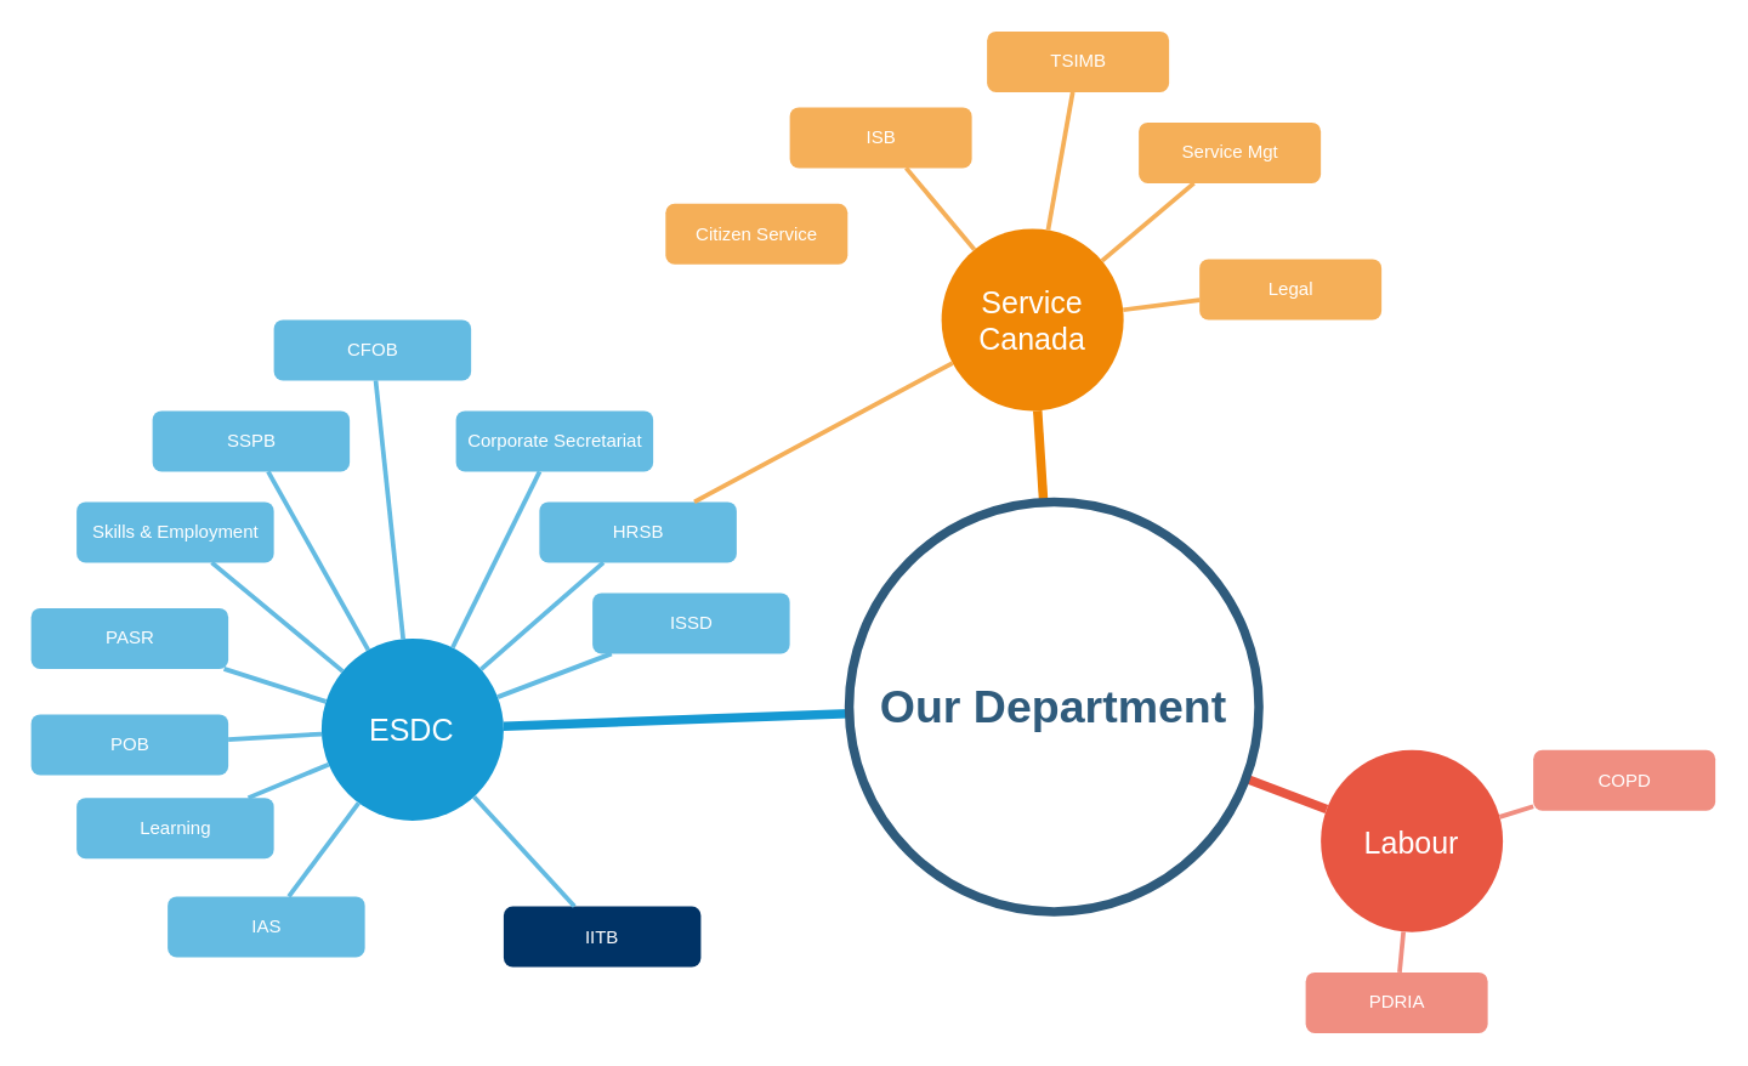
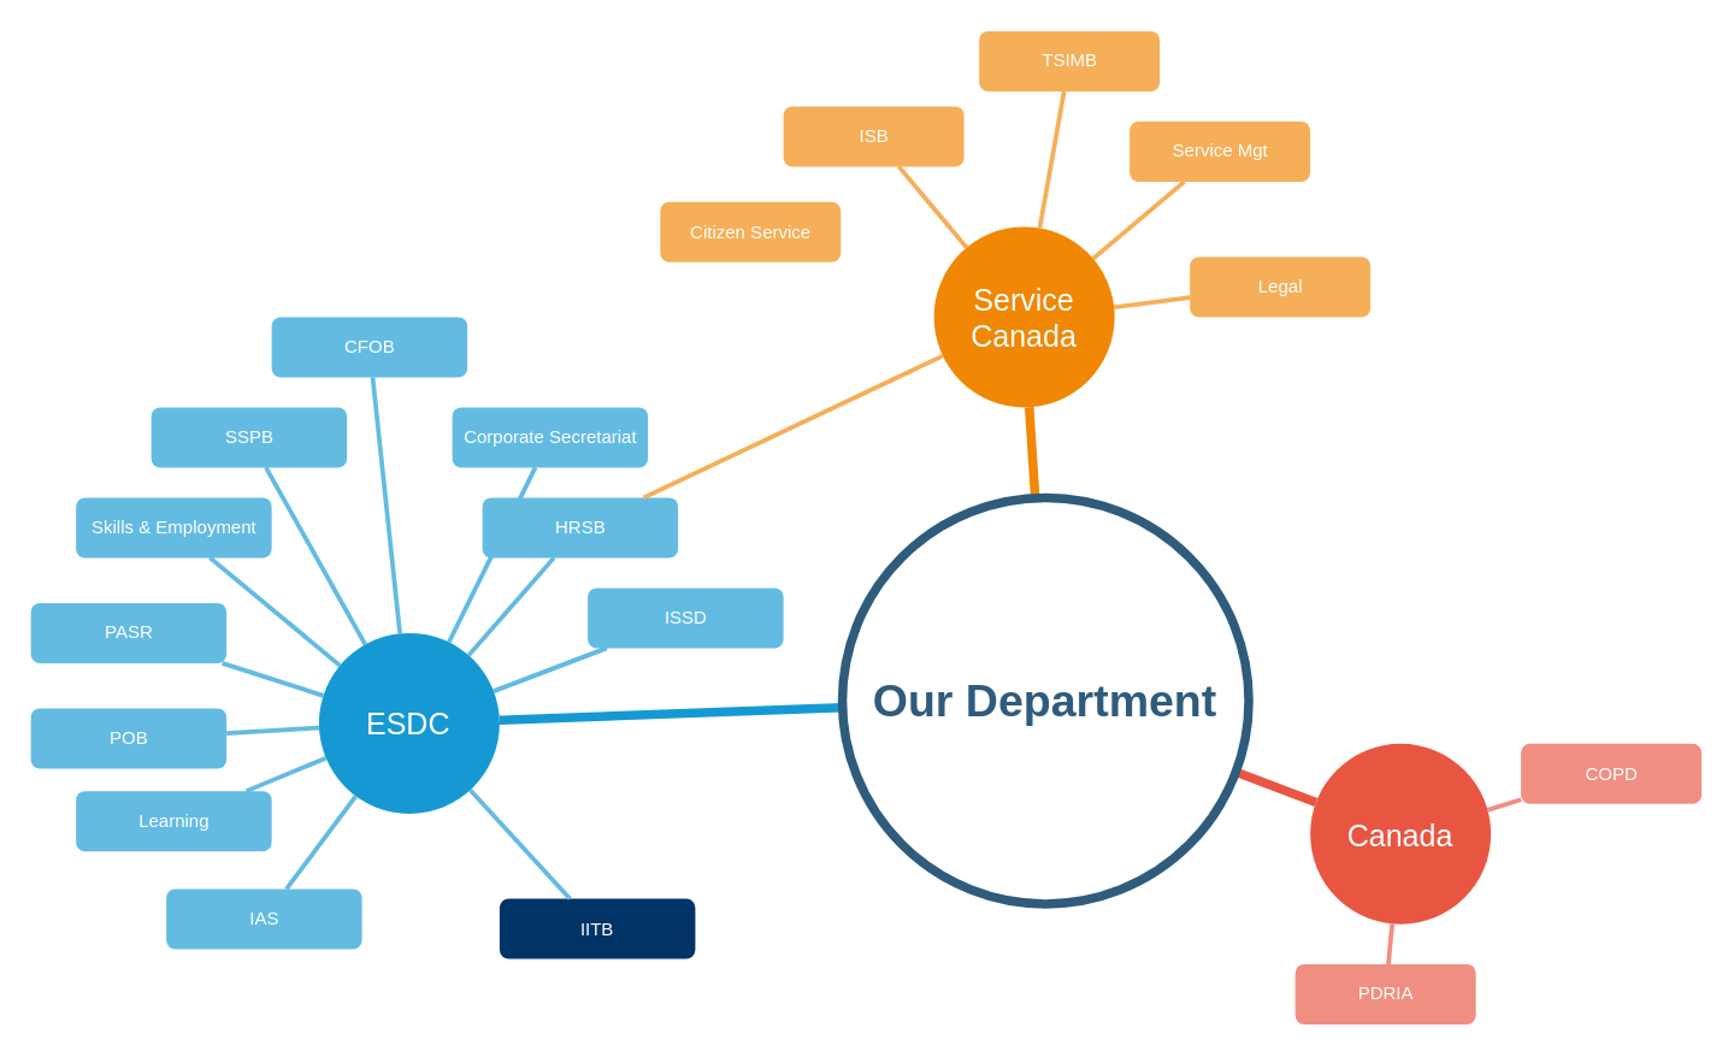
  <mxCell id="0" />
  <mxCell id="1" parent="0" />
  <mxCell id="2" value="ESDC" style="ellipse;whiteSpace=wrap;html=1;shadow=0;fontFamily=Helvetica;fontSize=20;fontColor=#FFFFFF;align=center;strokeWidth=3;fillColor=#1699D3;strokeColor=none;" parent="1" vertex="1"><mxGeometry x="211.43" y="420" width="120" height="120" as="geometry" /></mxCell>
  <mxCell id="3" value="Service Canada" style="ellipse;whiteSpace=wrap;html=1;shadow=0;fontFamily=Helvetica;fontSize=20;fontColor=#FFFFFF;align=center;strokeWidth=3;fillColor=#F08705;strokeColor=none;gradientColor=none;" parent="1" vertex="1"><mxGeometry x="620" y="150" width="120" height="120" as="geometry" /></mxCell>
- <mxCell id="4" value="Labour" style="ellipse;whiteSpace=wrap;html=1;shadow=0;fontFamily=Helvetica;fontSize=20;fontColor=#FFFFFF;align=center;strokeWidth=3;fillColor=#E85642;strokeColor=none;" parent="1" vertex="1"><mxGeometry x="870" y="493.5" width="120" height="120" as="geometry" /></mxCell>
+ <mxCell id="4" value="Canada" style="ellipse;whiteSpace=wrap;html=1;shadow=0;fontFamily=Helvetica;fontSize=20;fontColor=#FFFFFF;align=center;strokeWidth=3;fillColor=#E85642;strokeColor=none;" parent="1" vertex="1"><mxGeometry x="870" y="493.5" width="120" height="120" as="geometry" /></mxCell>
  <mxCell id="5" value="Learning" style="rounded=1;fillColor=#64BBE2;strokeColor=none;strokeWidth=3;shadow=0;html=1;fontColor=#FFFFFF;" parent="1" vertex="1"><mxGeometry x="50" y="525" width="130" height="40" as="geometry" /></mxCell>
  <mxCell id="6" style="endArrow=none;strokeWidth=6;strokeColor=#1699D3;html=1;" parent="1" source="44" target="2" edge="1"><mxGeometry relative="1" as="geometry" /></mxCell>
  <mxCell id="7" style="endArrow=none;strokeWidth=6;strokeColor=#f08705;html=1;" parent="1" source="44" target="3" edge="1"><mxGeometry relative="1" as="geometry" /></mxCell>
  <mxCell id="8" style="endArrow=none;strokeWidth=6;strokeColor=#E85642;html=1;" parent="1" source="44" target="4" edge="1"><mxGeometry relative="1" as="geometry" /></mxCell>
  <mxCell id="9" value="IAS" style="rounded=1;fillColor=#64BBE2;strokeColor=none;strokeWidth=3;shadow=0;html=1;fontColor=#FFFFFF;" parent="1" vertex="1"><mxGeometry x="110" y="590" width="130" height="40" as="geometry" /></mxCell>
  <mxCell id="10" value="POB" style="rounded=1;fillColor=#64BBE2;strokeColor=none;strokeWidth=3;shadow=0;html=1;fontColor=#FFFFFF;" parent="1" vertex="1"><mxGeometry x="20" y="470" width="130" height="40" as="geometry" /></mxCell>
  <mxCell id="11" value="PASR" style="rounded=1;fillColor=#64BBE2;strokeColor=none;strokeWidth=3;shadow=0;html=1;fontColor=#FFFFFF;" parent="1" vertex="1"><mxGeometry x="20" y="400" width="130" height="40" as="geometry" /></mxCell>
  <mxCell id="12" value="Skills &amp;amp; Employment" style="rounded=1;fillColor=#64BBE2;strokeColor=none;strokeWidth=3;shadow=0;html=1;fontColor=#FFFFFF;" parent="1" vertex="1"><mxGeometry x="50" y="330" width="130" height="40" as="geometry" /></mxCell>
  <mxCell id="13" value="SSPB" style="rounded=1;fillColor=#64BBE2;strokeColor=none;strokeWidth=3;shadow=0;html=1;fontColor=#FFFFFF;" parent="1" vertex="1"><mxGeometry x="100" y="270" width="130" height="40" as="geometry" /></mxCell>
  <mxCell id="14" value="CFOB" style="rounded=1;fillColor=#64BBE2;strokeColor=none;strokeWidth=3;shadow=0;html=1;fontColor=#FFFFFF;" parent="1" vertex="1"><mxGeometry x="180" y="210" width="130" height="40" as="geometry" /></mxCell>
  <mxCell id="15" value="Corporate Secretariat" style="rounded=1;fillColor=#64BBE2;strokeColor=none;strokeWidth=3;shadow=0;html=1;fontColor=#FFFFFF;" parent="1" vertex="1"><mxGeometry x="300" y="270" width="130" height="40" as="geometry" /></mxCell>
- <mxCell id="16" value="HRSB" style="rounded=1;fillColor=#64BBE2;strokeColor=none;strokeWidth=3;shadow=0;html=1;fontColor=#FFFFFF;" parent="1" vertex="1"><mxGeometry x="355" y="330" width="130" height="40" as="geometry" /></mxCell>
+ <mxCell id="16" value="HRSB" style="rounded=1;fillColor=#64BBE2;strokeColor=none;strokeWidth=3;shadow=0;html=1;fontColor=#FFFFFF;" parent="1" vertex="1"><mxGeometry x="320" y="330" width="130" height="40" as="geometry" /></mxCell>
  <mxCell id="17" value="ISSD" style="rounded=1;fillColor=#64BBE2;strokeColor=none;strokeWidth=3;shadow=0;html=1;fontColor=#FFFFFF;" parent="1" vertex="1"><mxGeometry x="390" y="390" width="130" height="40" as="geometry" /></mxCell>
  <mxCell id="18" value="IITB" style="rounded=1;fillColor=#003366;strokeColor=none;strokeWidth=3;shadow=0;html=1;fontColor=#FFFFFF;" parent="1" vertex="1"><mxGeometry x="331.43" y="596.5" width="130" height="40" as="geometry" /></mxCell>
  <mxCell id="19" value="" style="edgeStyle=none;endArrow=none;strokeWidth=3;strokeColor=#64BBE2;html=1;" parent="1" source="2" target="18" edge="1"><mxGeometry x="-540" y="250" width="100" height="100" as="geometry"><mxPoint x="-530" y="280" as="sourcePoint" /><mxPoint x="-430" y="180" as="targetPoint" /></mxGeometry></mxCell>
  <mxCell id="20" value="" style="edgeStyle=none;endArrow=none;strokeWidth=3;strokeColor=#64BBE2;html=1;" parent="1" source="2" target="9" edge="1"><mxGeometry x="-540" y="250" width="100" height="100" as="geometry"><mxPoint x="-530" y="280" as="sourcePoint" /><mxPoint x="-430" y="180" as="targetPoint" /></mxGeometry></mxCell>
  <mxCell id="21" value="" style="edgeStyle=none;endArrow=none;strokeWidth=3;strokeColor=#64BBE2;html=1;" parent="1" source="2" target="5" edge="1"><mxGeometry x="-540" y="250" width="100" height="100" as="geometry"><mxPoint x="-530" y="280" as="sourcePoint" /><mxPoint x="-430" y="180" as="targetPoint" /></mxGeometry></mxCell>
  <mxCell id="22" value="" style="edgeStyle=none;endArrow=none;strokeWidth=3;strokeColor=#64BBE2;html=1;" parent="1" source="2" target="10" edge="1"><mxGeometry x="-540" y="250" width="100" height="100" as="geometry"><mxPoint x="-530" y="280" as="sourcePoint" /><mxPoint x="-430" y="180" as="targetPoint" /></mxGeometry></mxCell>
  <mxCell id="23" value="" style="edgeStyle=none;endArrow=none;strokeWidth=3;strokeColor=#64BBE2;html=1;" parent="1" source="2" target="11" edge="1"><mxGeometry x="-540" y="250" width="100" height="100" as="geometry"><mxPoint x="-530" y="280" as="sourcePoint" /><mxPoint x="-430" y="180" as="targetPoint" /></mxGeometry></mxCell>
  <mxCell id="24" value="" style="edgeStyle=none;endArrow=none;strokeWidth=3;strokeColor=#64BBE2;html=1;" parent="1" source="2" target="12" edge="1"><mxGeometry x="-540" y="250" width="100" height="100" as="geometry"><mxPoint x="-530" y="280" as="sourcePoint" /><mxPoint x="-430" y="180" as="targetPoint" /></mxGeometry></mxCell>
  <mxCell id="25" value="" style="edgeStyle=none;endArrow=none;strokeWidth=3;strokeColor=#64BBE2;html=1;" parent="1" source="2" target="13" edge="1"><mxGeometry x="-540" y="250" width="100" height="100" as="geometry"><mxPoint x="-530" y="280" as="sourcePoint" /><mxPoint x="-430" y="180" as="targetPoint" /></mxGeometry></mxCell>
  <mxCell id="26" value="" style="edgeStyle=none;endArrow=none;strokeWidth=3;strokeColor=#64BBE2;html=1;" parent="1" source="2" target="14" edge="1"><mxGeometry x="-540" y="250" width="100" height="100" as="geometry"><mxPoint x="-530" y="280" as="sourcePoint" /><mxPoint x="-430" y="180" as="targetPoint" /></mxGeometry></mxCell>
  <mxCell id="27" value="" style="edgeStyle=none;endArrow=none;strokeWidth=3;strokeColor=#64BBE2;html=1;" parent="1" source="2" target="15" edge="1"><mxGeometry x="-540" y="250" width="100" height="100" as="geometry"><mxPoint x="-530" y="280" as="sourcePoint" /><mxPoint x="-430" y="180" as="targetPoint" /></mxGeometry></mxCell>
  <mxCell id="28" value="" style="edgeStyle=none;endArrow=none;strokeWidth=3;strokeColor=#64BBE2;html=1;" parent="1" source="2" target="16" edge="1"><mxGeometry x="-540" y="250" width="100" height="100" as="geometry"><mxPoint x="-530" y="280" as="sourcePoint" /><mxPoint x="-430" y="180" as="targetPoint" /></mxGeometry></mxCell>
  <mxCell id="29" value="" style="edgeStyle=none;endArrow=none;strokeWidth=3;strokeColor=#64BBE2;html=1;" parent="1" source="2" target="17" edge="1"><mxGeometry x="-540" y="250" width="100" height="100" as="geometry"><mxPoint x="-530" y="280" as="sourcePoint" /><mxPoint x="-430" y="180" as="targetPoint" /></mxGeometry></mxCell>
  <mxCell id="30" value="Citizen Service" style="rounded=1;fillColor=#f5af58;strokeColor=none;strokeWidth=3;shadow=0;html=1;fontColor=#FFFFFF;" parent="1" vertex="1"><mxGeometry x="438.14" y="133.5" width="120" height="40" as="geometry" /></mxCell>
  <mxCell id="31" value="ISB" style="rounded=1;fillColor=#f5af58;strokeColor=none;strokeWidth=3;shadow=0;html=1;fontColor=#FFFFFF;" parent="1" vertex="1"><mxGeometry x="520" y="70" width="120" height="40" as="geometry" /></mxCell>
  <mxCell id="32" value="TSIMB" style="rounded=1;fillColor=#f5af58;strokeColor=none;strokeWidth=3;shadow=0;html=1;fontColor=#FFFFFF;" parent="1" vertex="1"><mxGeometry x="650" y="20" width="120" height="40" as="geometry" /></mxCell>
  <mxCell id="33" value="Service Mgt" style="rounded=1;fillColor=#f5af58;strokeColor=none;strokeWidth=3;shadow=0;html=1;fontColor=#FFFFFF;" parent="1" vertex="1"><mxGeometry x="750" y="80" width="120" height="40" as="geometry" /></mxCell>
  <mxCell id="34" value="Legal" style="rounded=1;fillColor=#f5af58;strokeColor=none;strokeWidth=3;shadow=0;html=1;fontColor=#FFFFFF;" parent="1" vertex="1"><mxGeometry x="790" y="170" width="120" height="40" as="geometry" /></mxCell>
  <mxCell id="35" value="" style="edgeStyle=none;endArrow=none;strokeWidth=3;strokeColor=#F5AF58;html=1;" parent="1" source="3" target="16" edge="1"><mxGeometry x="-338.36" y="-255" width="100" height="100" as="geometry"><mxPoint x="-328.36" y="-225" as="sourcePoint" /><mxPoint x="-228.36" y="-325" as="targetPoint" /></mxGeometry></mxCell>
  <mxCell id="36" value="" style="edgeStyle=none;endArrow=none;strokeWidth=3;strokeColor=#F5AF58;html=1;" parent="1" source="3" target="31" edge="1"><mxGeometry x="-338.36" y="-255" width="100" height="100" as="geometry"><mxPoint x="-328.36" y="-225" as="sourcePoint" /><mxPoint x="-228.36" y="-325" as="targetPoint" /></mxGeometry></mxCell>
  <mxCell id="37" value="" style="edgeStyle=none;endArrow=none;strokeWidth=3;strokeColor=#F5AF58;html=1;" parent="1" source="3" target="32" edge="1"><mxGeometry x="-338.36" y="-255" width="100" height="100" as="geometry"><mxPoint x="-328.36" y="-225" as="sourcePoint" /><mxPoint x="-228.36" y="-325" as="targetPoint" /></mxGeometry></mxCell>
  <mxCell id="38" value="" style="edgeStyle=none;endArrow=none;strokeWidth=3;strokeColor=#F5AF58;html=1;" parent="1" source="3" target="33" edge="1"><mxGeometry x="-338.36" y="-255" width="100" height="100" as="geometry"><mxPoint x="-328.36" y="-225" as="sourcePoint" /><mxPoint x="-228.36" y="-325" as="targetPoint" /></mxGeometry></mxCell>
  <mxCell id="39" value="" style="edgeStyle=none;endArrow=none;strokeWidth=3;strokeColor=#F5AF58;html=1;" parent="1" source="3" target="34" edge="1"><mxGeometry x="-338.36" y="-255" width="100" height="100" as="geometry"><mxPoint x="-328.36" y="-225" as="sourcePoint" /><mxPoint x="-228.36" y="-325" as="targetPoint" /></mxGeometry></mxCell>
  <mxCell id="40" value="PDRIA" style="rounded=1;fillColor=#f08e81;strokeColor=none;strokeWidth=3;shadow=0;html=1;fontColor=#FFFFFF;" parent="1" vertex="1"><mxGeometry x="860" y="640" width="120" height="40" as="geometry" /></mxCell>
  <mxCell id="41" value="COPD" style="rounded=1;fillColor=#f08e81;strokeColor=none;strokeWidth=3;shadow=0;html=1;fontColor=#FFFFFF;" parent="1" vertex="1"><mxGeometry x="1010" y="493.5" width="120" height="40" as="geometry" /></mxCell>
  <mxCell id="42" value="" style="edgeStyle=none;endArrow=none;strokeWidth=3;strokeColor=#F08E81;html=1;" parent="1" source="4" target="40" edge="1"><mxGeometry x="-380.86" y="-170" width="100" height="100" as="geometry"><mxPoint x="-370.86" y="-140" as="sourcePoint" /><mxPoint x="-270.86" y="-240" as="targetPoint" /></mxGeometry></mxCell>
  <mxCell id="43" value="" style="edgeStyle=none;endArrow=none;strokeWidth=3;strokeColor=#F08E81;html=1;" parent="1" source="4" target="41" edge="1"><mxGeometry x="-380.86" y="-170" width="100" height="100" as="geometry"><mxPoint x="-370.86" y="-140" as="sourcePoint" /><mxPoint x="-270.86" y="-240" as="targetPoint" /></mxGeometry></mxCell>
  <mxCell id="44" value="Our Department" style="ellipse;whiteSpace=wrap;html=1;shadow=0;fontFamily=Helvetica;fontSize=30;fontColor=#2F5B7C;align=center;strokeColor=#2F5B7C;strokeWidth=6;fillColor=#FFFFFF;fontStyle=1;gradientColor=none;" parent="1" vertex="1"><mxGeometry x="559.14" y="330" width="270" height="270" as="geometry" /></mxCell>
